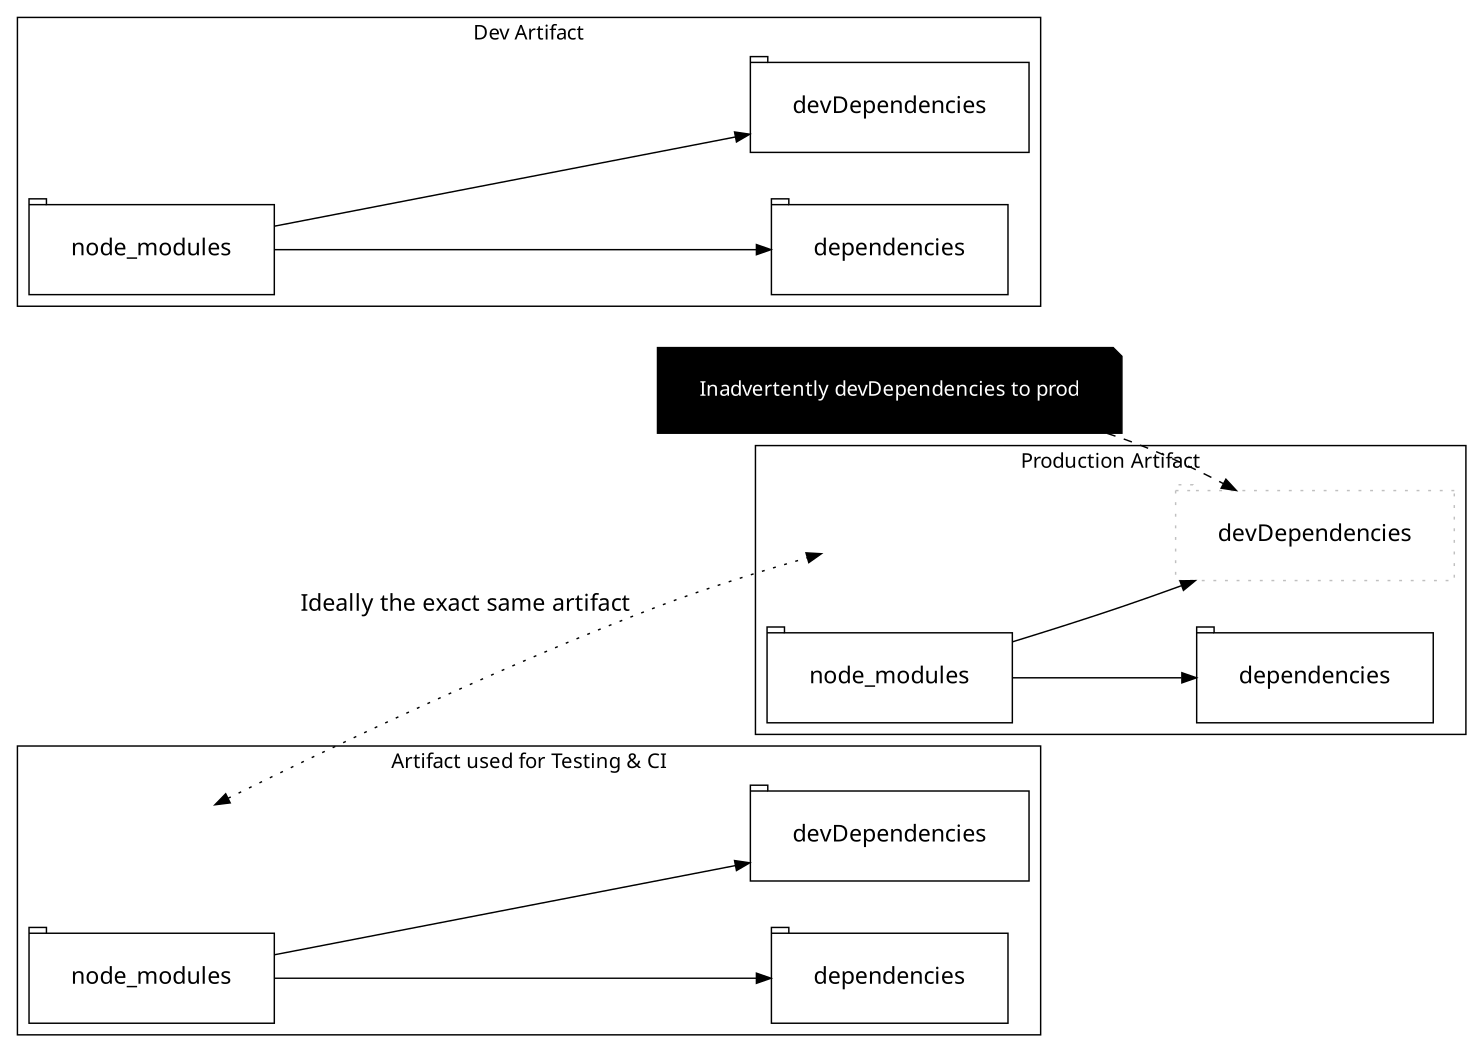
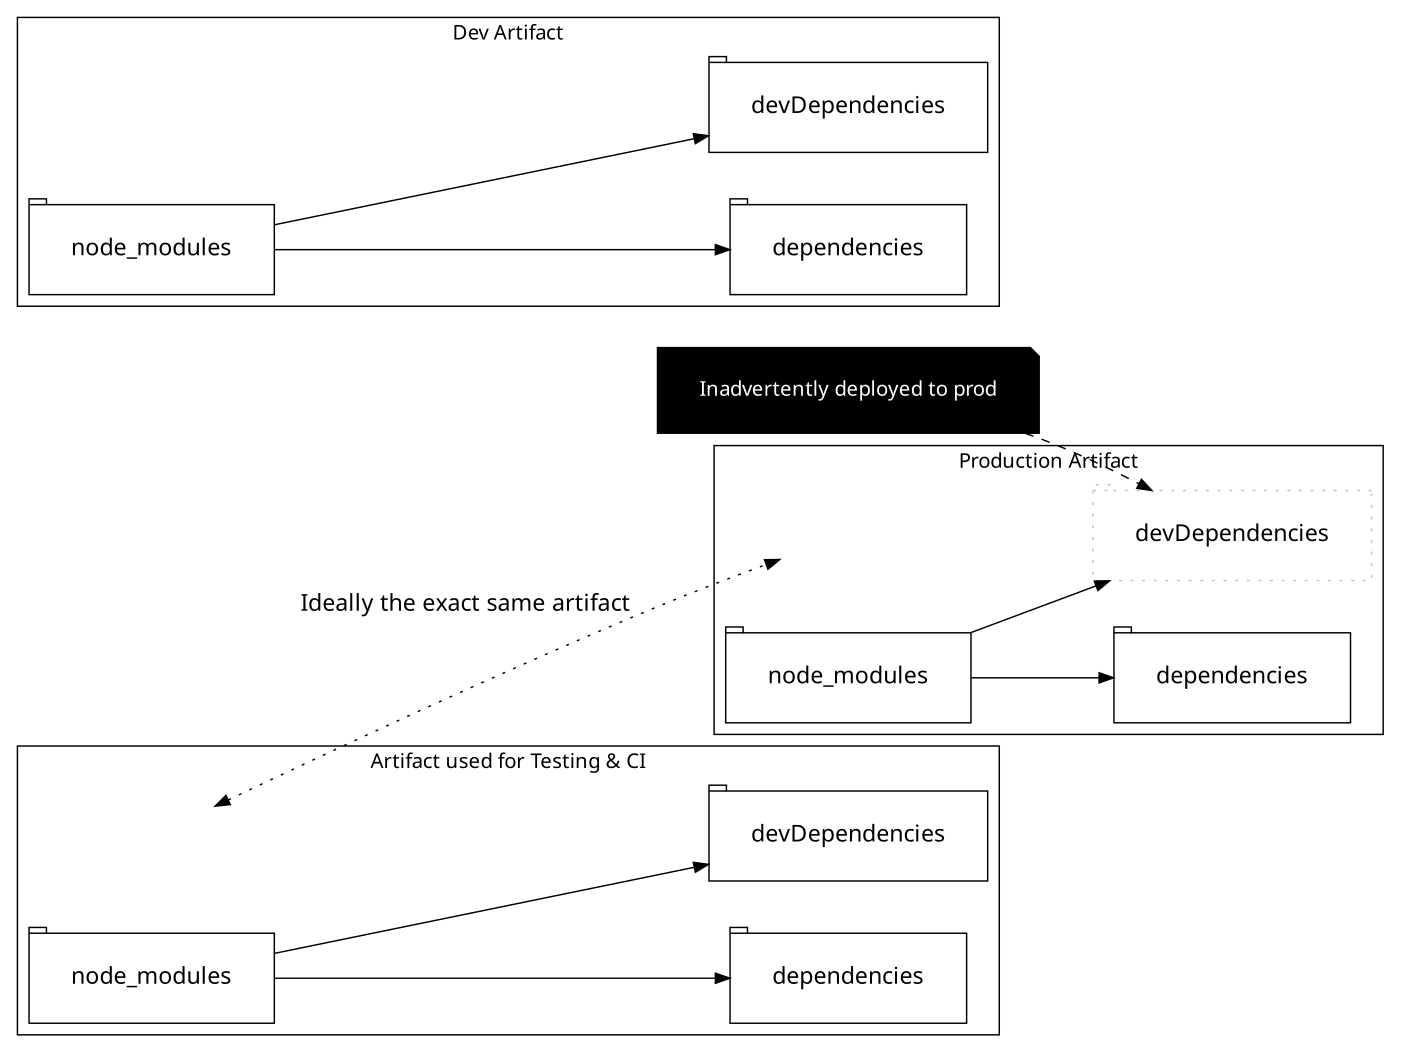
  digraph {
    nodesep=0.5
    rankdir=LR
    fontname="Noto Sans"
    node [fontname="Noto Sans" fontsize=16 margin="0.4,0.3" shape=tab]
    edge [fontname="Noto Sans" fontsize=16]
    prod [color=white fontcolor=white]
    n2 [label=node_modules]
    n3 [label=dependencies]
    n4 [color=grey label=devDependencies style=dotted]
    test [color=white fontcolor=white]
    n6 [label=node_modules]
    n7 [label=dependencies]
    n8 [label=devDependencies]
    dev [color=white fontcolor=white]
    n10 [label=node_modules]
    n11 [label=dependencies]
    n12 [label=devDependencies]
-   n13 [color=black fillcolor=black fontcolor=white fontsize=14 label="Inadvertently devDependencies to prod" shape=note style=filled]
+   n13 [color=black fillcolor=black fontcolor=white fontsize=14 label="Inadvertently deployed to prod" shape=note style=filled]
    subgraph cluster_1 {
      label="Production Artifact"
      prod
      n2
      n3
      n4
    }
    subgraph cluster_2 {
      label="Artifact used for Testing & CI"
      test
      n6
      n7
      n8
    }
    subgraph cluster_3 {
      label="Dev Artifact"
      dev
      n10
      n11
      n12
    }
    n2 -> n3
    n2 -> n4
    test -> prod [dir=both label="Ideally the exact same artifact" style=dotted]
    n6 -> n7
    n6 -> n8
    n10 -> n11
    n10 -> n12
    n13 -> n4 [style=dashed]
  }
